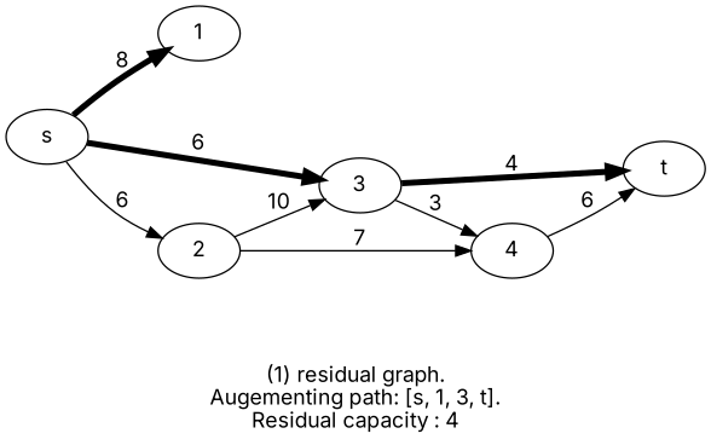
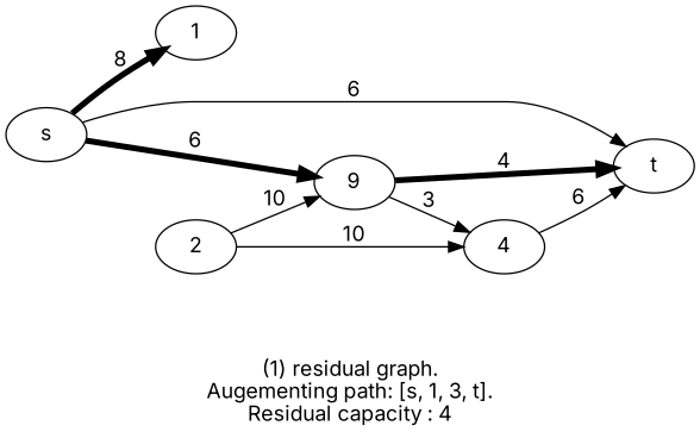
  digraph {
    fontname=Inter
    label="(1) residual graph.\nAugementing path: [s, 1, 3, t].\nResidual capacity : 4"
    rankdir=LR
    node [fontname=Inter]
    edge [fontname=Inter]
    s
    1
    2
-   3
+   3 [label=9]
    4
    t
    s -> 1 [color=black label=8 penwidth=4]
-   s -> 2 [label=6]
+   s -> t [label=6]
    s -> 3 [color=bleu label=6 penwidth=4]
    2 -> 3 [label=10]
-   2 -> 4 [label=7]
+   2 -> 4 [label=10]
    3 -> 4 [label=3]
    3 -> t [color=bleu label=4 penwidth=4]
    4 -> t [label=6]
  }
